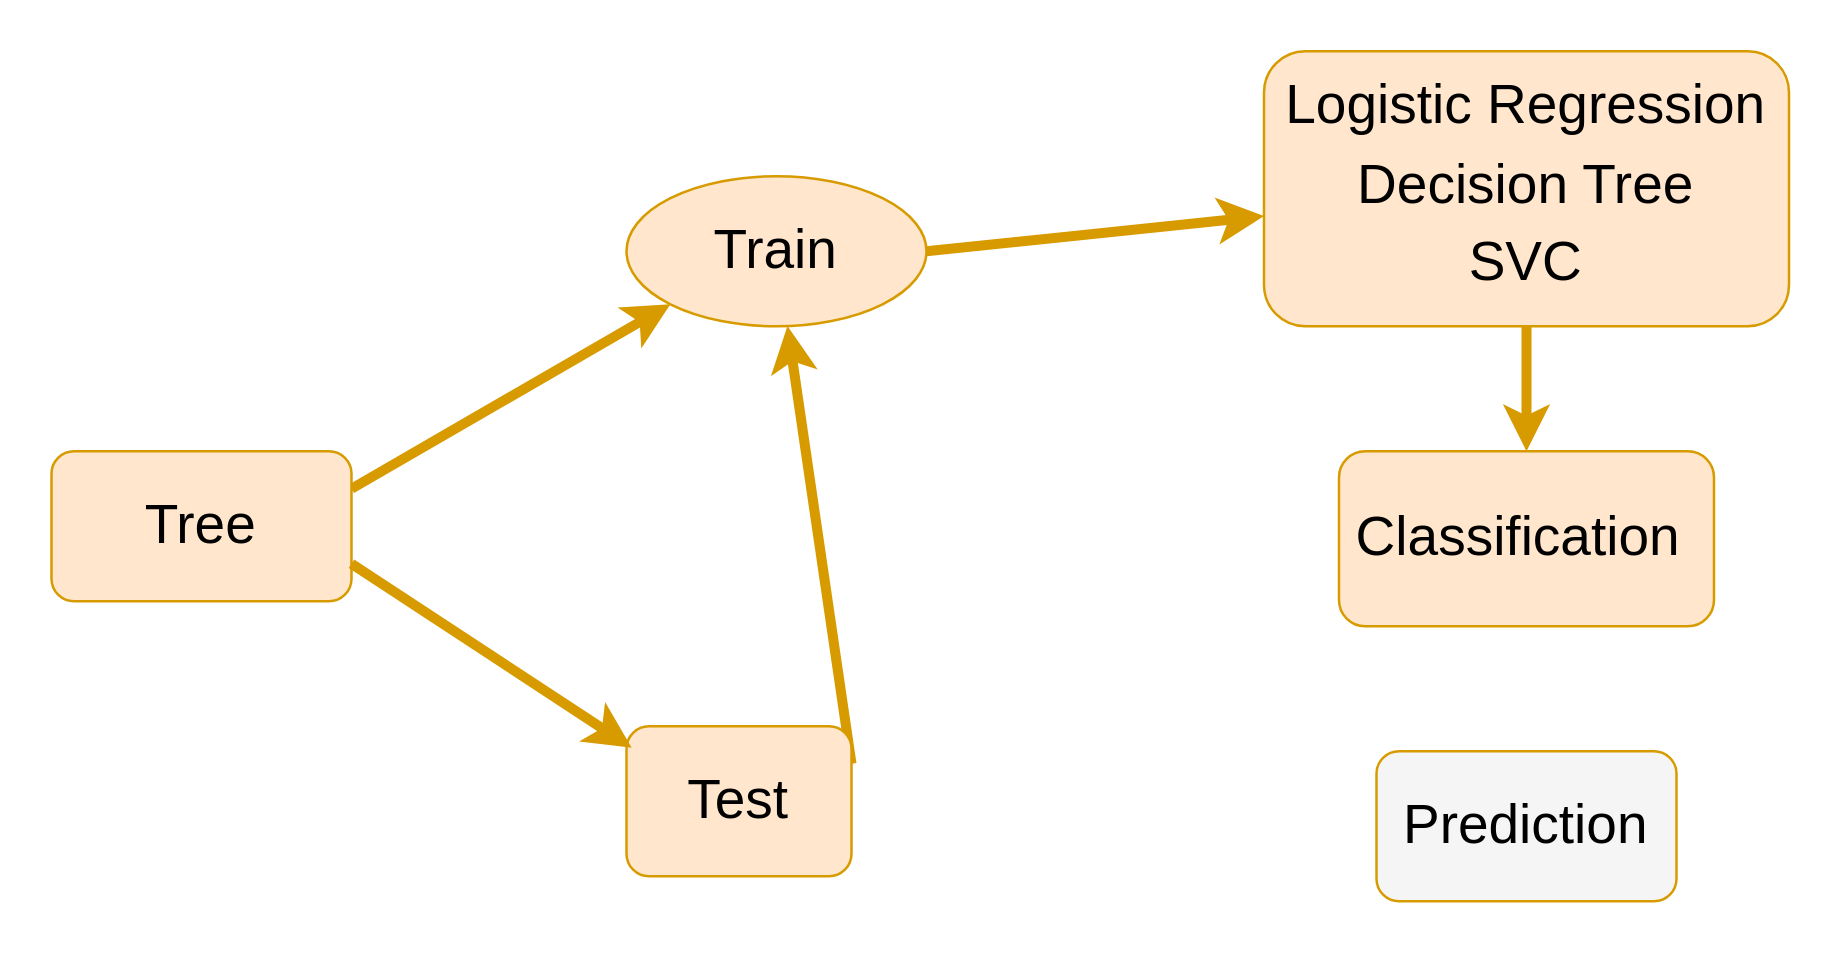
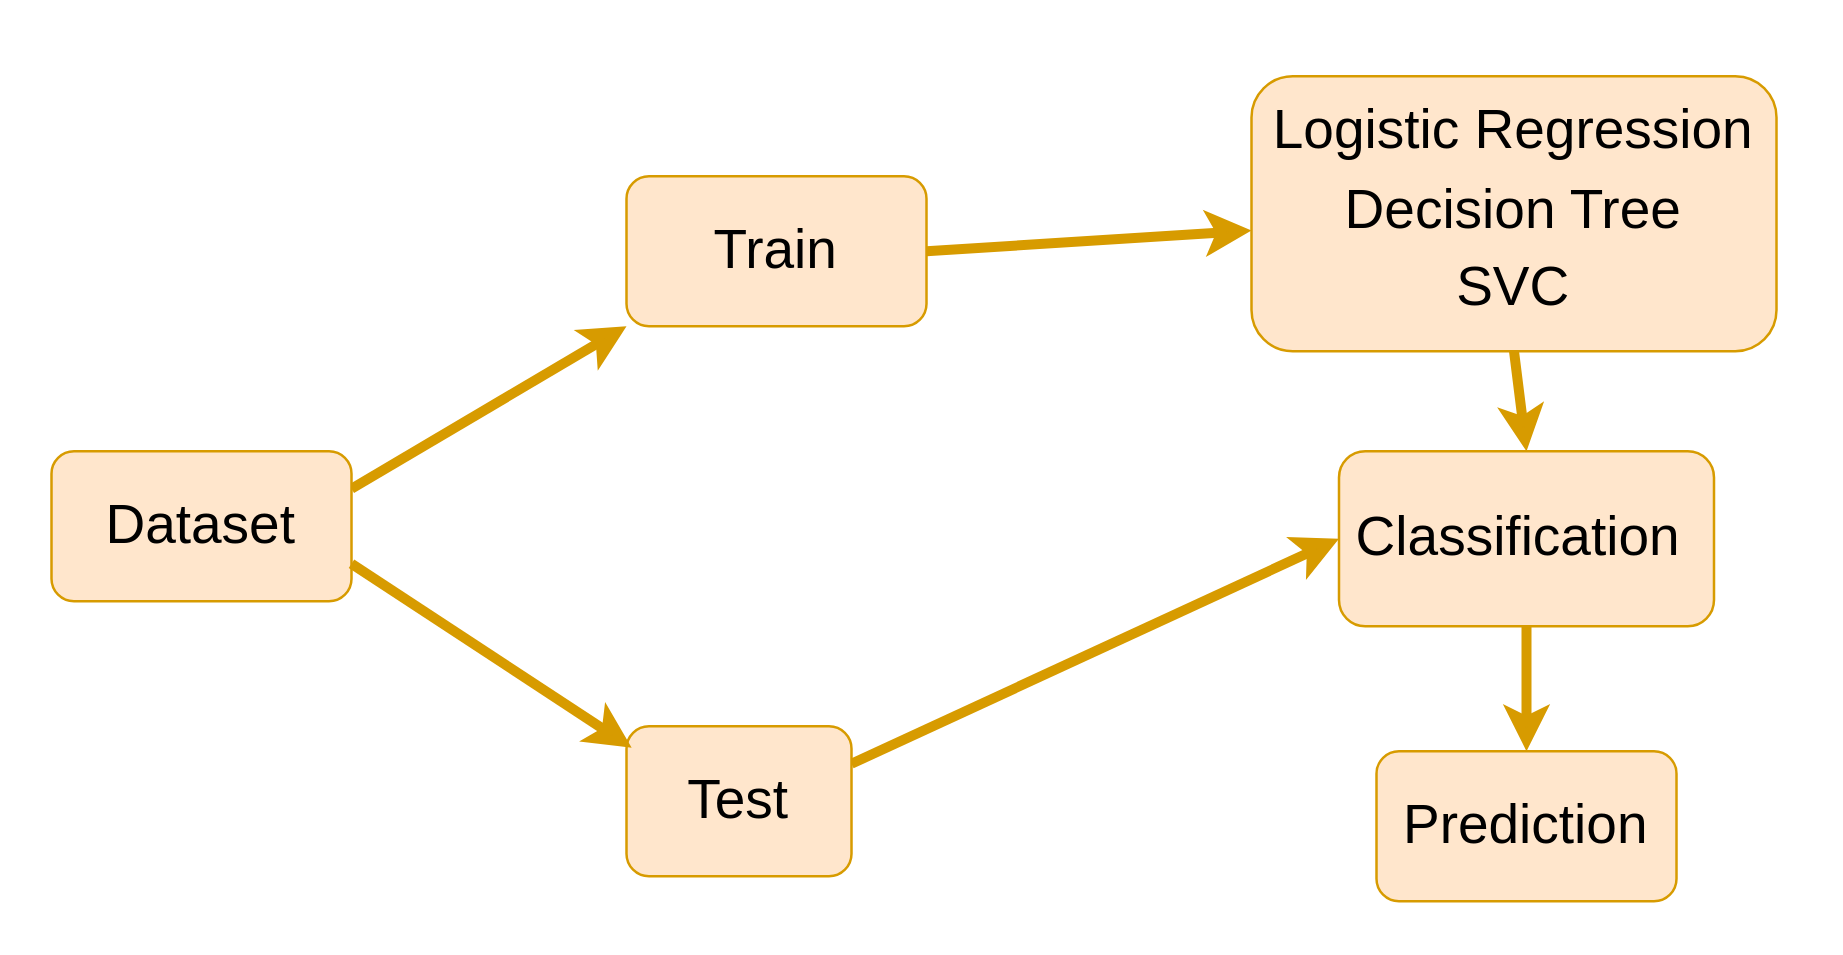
  <mxCell id="0" />
  <mxCell id="1" parent="0" />
  <mxCell id="2" style="rounded=0;orthogonalLoop=1;jettySize=auto;html=1;exitX=1;exitY=0.25;exitDx=0;exitDy=0;entryX=0;entryY=1;entryDx=0;entryDy=0;strokeWidth=4;fillColor=#ffe6cc;strokeColor=#d79b00;" parent="1" source="3" target="5" edge="1"><mxGeometry relative="1" as="geometry" /></mxCell>
- <mxCell id="3" value="&lt;font style=&quot;font-size: 22px;&quot;&gt;Tree&lt;/font&gt;" style="rounded=1;whiteSpace=wrap;html=1;fillColor=#ffe6cc;strokeColor=#d79b00;" parent="1" vertex="1"><mxGeometry x="20" y="180" width="120" height="60" as="geometry" /></mxCell>
+ <mxCell id="3" value="&lt;font style=&quot;font-size: 22px;&quot;&gt;Dataset&lt;/font&gt;" style="rounded=1;whiteSpace=wrap;html=1;fillColor=#ffe6cc;strokeColor=#d79b00;" parent="1" vertex="1"><mxGeometry x="20" y="180" width="120" height="60" as="geometry" /></mxCell>
  <mxCell id="4" style="rounded=0;orthogonalLoop=1;jettySize=auto;html=1;exitX=1;exitY=0.5;exitDx=0;exitDy=0;strokeWidth=4;fillColor=#ffe6cc;strokeColor=#d79b00;" parent="1" source="5" target="9" edge="1"><mxGeometry relative="1" as="geometry" /></mxCell>
- <mxCell id="5" value="&lt;font style=&quot;font-size: 22px;&quot;&gt;Train&lt;/font&gt;" style="ellipse;whiteSpace=wrap;html=1;fillColor=#ffe6cc;strokeColor=#d79b00;" parent="1" vertex="1"><mxGeometry x="250" y="70" width="120" height="60" as="geometry" /></mxCell>
- <mxCell id="6" style="rounded=0;orthogonalLoop=1;jettySize=auto;html=1;exitX=1;exitY=0.25;exitDx=0;exitDy=0;strokeWidth=4;fillColor=#ffe6cc;strokeColor=#d79b00;" parent="1" source="7" target="5" edge="1"><mxGeometry relative="1" as="geometry" /></mxCell>
+ <mxCell id="5" value="&lt;font style=&quot;font-size: 22px;&quot;&gt;Train&lt;/font&gt;" style="rounded=1;whiteSpace=wrap;html=1;fillColor=#ffe6cc;strokeColor=#d79b00;" parent="1" vertex="1"><mxGeometry x="250" y="70" width="120" height="60" as="geometry" /></mxCell>
+ <mxCell id="6" style="rounded=0;orthogonalLoop=1;jettySize=auto;html=1;exitX=1;exitY=0.25;exitDx=0;exitDy=0;entryX=0;entryY=0.5;entryDx=0;entryDy=0;strokeWidth=4;fillColor=#ffe6cc;strokeColor=#d79b00;" parent="1" source="7" target="11" edge="1"><mxGeometry relative="1" as="geometry" /></mxCell>
  <mxCell id="7" value="&lt;font style=&quot;font-size: 22px;&quot;&gt;Test&lt;/font&gt;" style="rounded=1;whiteSpace=wrap;html=1;fillColor=#ffe6cc;strokeColor=#d79b00;" parent="1" vertex="1"><mxGeometry x="250" y="290" width="90" height="60" as="geometry" /></mxCell>
  <mxCell id="8" style="rounded=0;orthogonalLoop=1;jettySize=auto;html=1;exitX=0.5;exitY=1;exitDx=0;exitDy=0;entryX=0.5;entryY=0;entryDx=0;entryDy=0;strokeWidth=4;fillColor=#ffe6cc;strokeColor=#d79b00;" parent="1" source="9" target="11" edge="1"><mxGeometry relative="1" as="geometry" /></mxCell>
- <mxCell id="9" value="&lt;p style=&quot;line-height: 230%;&quot;&gt;&lt;font style=&quot;font-size: 22px;&quot;&gt;Logistic Regression&lt;br&gt;&lt;span style=&quot;&quot;&gt;Decision Tree&lt;br&gt;&lt;/span&gt;SVC&lt;/font&gt;&lt;/p&gt;" style="rounded=1;whiteSpace=wrap;html=1;fillColor=#ffe6cc;strokeColor=#d79b00;" parent="1" vertex="1"><mxGeometry x="505" y="20" width="210" height="110" as="geometry" /></mxCell>
+ <mxCell id="9" value="&lt;p style=&quot;line-height: 230%;&quot;&gt;&lt;font style=&quot;font-size: 22px;&quot;&gt;Logistic Regression&lt;br&gt;&lt;span style=&quot;&quot;&gt;Decision Tree&lt;br&gt;&lt;/span&gt;SVC&lt;/font&gt;&lt;/p&gt;" style="rounded=1;whiteSpace=wrap;html=1;fillColor=#ffe6cc;strokeColor=#d79b00;" parent="1" vertex="1"><mxGeometry x="500" y="30" width="210" height="110" as="geometry" /></mxCell>
+ <mxCell id="10" style="rounded=0;orthogonalLoop=1;jettySize=auto;html=1;exitX=0.5;exitY=1;exitDx=0;exitDy=0;entryX=0.5;entryY=0;entryDx=0;entryDy=0;strokeWidth=4;fillColor=#ffe6cc;strokeColor=#d79b00;" parent="1" source="11" target="12" edge="1"><mxGeometry relative="1" as="geometry" /></mxCell>
  <mxCell id="11" value="&lt;font style=&quot;font-size: 22px;&quot;&gt;Classification&amp;nbsp;&lt;/font&gt;" style="rounded=1;whiteSpace=wrap;html=1;fillColor=#ffe6cc;strokeColor=#d79b00;" parent="1" vertex="1"><mxGeometry x="535" y="180" width="150" height="70" as="geometry" /></mxCell>
- <mxCell id="12" value="&lt;font style=&quot;font-size: 22px;&quot;&gt;Prediction&lt;/font&gt;" style="rounded=1;whiteSpace=wrap;html=1;fillColor=#f5f5f5;strokeColor=#d79b00;" parent="1" vertex="1"><mxGeometry x="550" y="300" width="120" height="60" as="geometry" /></mxCell>
+ <mxCell id="12" value="&lt;font style=&quot;font-size: 22px;&quot;&gt;Prediction&lt;/font&gt;" style="rounded=1;whiteSpace=wrap;html=1;fillColor=#ffe6cc;strokeColor=#d79b00;" parent="1" vertex="1"><mxGeometry x="550" y="300" width="120" height="60" as="geometry" /></mxCell>
  <mxCell id="13" style="rounded=0;orthogonalLoop=1;jettySize=auto;html=1;exitX=1;exitY=0.75;exitDx=0;exitDy=0;entryX=0.023;entryY=0.143;entryDx=0;entryDy=0;entryPerimeter=0;strokeWidth=4;fillColor=#ffe6cc;strokeColor=#d79b00;" parent="1" source="3" target="7" edge="1"><mxGeometry relative="1" as="geometry" /></mxCell>
